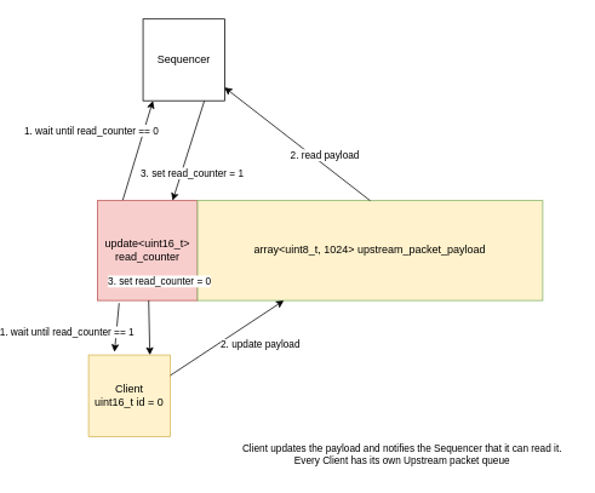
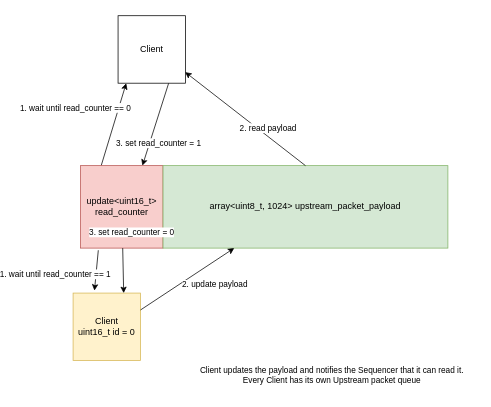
  <mxCell id="0" />
  <mxCell id="1" parent="0" />
  <mxCell id="2" style="edgeStyle=none;shape=connector;rounded=0;orthogonalLoop=1;jettySize=auto;html=1;entryX=0.75;entryY=0;entryDx=0;entryDy=0;labelBackgroundColor=default;strokeColor=default;fontFamily=Helvetica;fontSize=11;fontColor=default;endArrow=classic;exitX=0.75;exitY=1;exitDx=0;exitDy=0;" parent="1" source="4" target="8" edge="1"><mxGeometry relative="1" as="geometry" /></mxCell>
  <mxCell id="3" value="3. set read_counter = 1" style="edgeLabel;html=1;align=center;verticalAlign=middle;resizable=0;points=[];fontSize=11;fontFamily=Helvetica;fontColor=default;" parent="2" vertex="1" connectable="0"><mxGeometry x="0.645" y="1" relative="1" as="geometry"><mxPoint x="14" y="-11" as="offset" /></mxGeometry></mxCell>
- <mxCell id="4" value="Sequencer" style="whiteSpace=wrap;html=1;aspect=fixed;" parent="1" vertex="1"><mxGeometry x="80" y="20" width="90" height="90" as="geometry" /></mxCell>
+ <mxCell id="4" value="Client" style="whiteSpace=wrap;html=1;aspect=fixed;" parent="1" vertex="1"><mxGeometry x="80" y="20" width="90" height="90" as="geometry" /></mxCell>
  <mxCell id="5" value="Client&lt;br&gt;uint16_t id = 0" style="whiteSpace=wrap;html=1;aspect=fixed;fillColor=#fff2cc;strokeColor=#d6b656;" parent="1" vertex="1"><mxGeometry x="20" y="390" width="90" height="90" as="geometry" /></mxCell>
  <mxCell id="6" value="1. wait until read_counter == 0" style="rounded=0;orthogonalLoop=1;jettySize=auto;html=1;exitX=0.25;exitY=0;exitDx=0;exitDy=0;entryX=0.121;entryY=1.001;entryDx=0;entryDy=0;entryPerimeter=0;" parent="1" source="8" target="4" edge="1"><mxGeometry x="0.119" y="55" relative="1" as="geometry"><mxPoint as="offset" /></mxGeometry></mxCell>
  <mxCell id="7" value="" style="group" parent="1" vertex="1" connectable="0"><mxGeometry x="30" y="220" width="490" height="110" as="geometry" /></mxCell>
  <mxCell id="8" value="update&amp;lt;uint16_t&amp;gt;&lt;br style=&quot;border-color: var(--border-color);&quot;&gt;read_counter" style="whiteSpace=wrap;html=1;aspect=fixed;fillColor=#f8cecc;strokeColor=#b85450;" parent="7" vertex="1"><mxGeometry width="110" height="110" as="geometry" /></mxCell>
- <mxCell id="9" value="array&amp;lt;uint8_t, 1024&amp;gt; upstream_packet_payload" style="rounded=0;whiteSpace=wrap;html=1;fillColor=#fff2cc;strokeColor=#82b366;" parent="7" vertex="1"><mxGeometry x="110" width="380" height="110" as="geometry" /></mxCell>
+ <mxCell id="9" value="array&amp;lt;uint8_t, 1024&amp;gt; upstream_packet_payload" style="rounded=0;whiteSpace=wrap;html=1;fillColor=#d5e8d4;strokeColor=#82b366;" parent="7" vertex="1"><mxGeometry x="110" width="380" height="110" as="geometry" /></mxCell>
  <mxCell id="10" value="1. wait until read_counter == 1" style="edgeStyle=none;shape=connector;rounded=0;orthogonalLoop=1;jettySize=auto;html=1;exitX=0.215;exitY=1.026;exitDx=0;exitDy=0;entryX=0.317;entryY=-0.037;entryDx=0;entryDy=0;entryPerimeter=0;labelBackgroundColor=default;strokeColor=default;fontFamily=Helvetica;fontSize=11;fontColor=default;endArrow=classic;exitPerimeter=0;" parent="1" source="8" target="5" edge="1"><mxGeometry x="0.354" y="-54" relative="1" as="geometry"><mxPoint as="offset" /></mxGeometry></mxCell>
  <mxCell id="11" value="2. update payload" style="edgeStyle=none;shape=connector;rounded=0;orthogonalLoop=1;jettySize=auto;html=1;exitX=1;exitY=0.25;exitDx=0;exitDy=0;entryX=0.25;entryY=1;entryDx=0;entryDy=0;labelBackgroundColor=default;strokeColor=default;fontFamily=Helvetica;fontSize=11;fontColor=default;endArrow=classic;" parent="1" source="5" target="9" edge="1"><mxGeometry x="0.354" y="-27" relative="1" as="geometry"><mxPoint as="offset" /></mxGeometry></mxCell>
  <mxCell id="12" style="edgeStyle=none;shape=connector;rounded=0;orthogonalLoop=1;jettySize=auto;html=1;exitX=0.25;exitY=0;exitDx=0;exitDy=0;labelBackgroundColor=default;strokeColor=default;fontFamily=Helvetica;fontSize=11;fontColor=default;endArrow=classic;" parent="1" source="5" target="5" edge="1"><mxGeometry relative="1" as="geometry" /></mxCell>
  <mxCell id="13" style="edgeStyle=none;shape=connector;rounded=0;orthogonalLoop=1;jettySize=auto;html=1;labelBackgroundColor=default;strokeColor=default;fontFamily=Helvetica;fontSize=11;fontColor=default;endArrow=classic;entryX=0.75;entryY=0;entryDx=0;entryDy=0;" parent="1" source="8" target="5" edge="1"><mxGeometry relative="1" as="geometry" /></mxCell>
  <mxCell id="14" value="3. set read_counter = 0" style="edgeLabel;html=1;align=center;verticalAlign=middle;resizable=0;points=[];fontSize=11;fontFamily=Helvetica;fontColor=default;" parent="13" vertex="1" connectable="0"><mxGeometry x="0.597" y="-2" relative="1" as="geometry"><mxPoint x="12" y="-70" as="offset" /></mxGeometry></mxCell>
  <mxCell id="15" value="2. read payload" style="rounded=0;orthogonalLoop=1;jettySize=auto;html=1;exitX=0.5;exitY=0;exitDx=0;exitDy=0;entryX=0.995;entryY=0.836;entryDx=0;entryDy=0;entryPerimeter=0;" parent="1" source="9" target="4" edge="1"><mxGeometry x="-0.31" y="-9" relative="1" as="geometry"><mxPoint as="offset" /></mxGeometry></mxCell>
  <mxCell id="16" value="Client updates the payload and notifies the Sequencer that it can read it.&lt;br&gt;Every Client has its own Upstream packet queue" style="text;html=1;align=center;verticalAlign=middle;resizable=0;points=[];autosize=1;strokeColor=none;fillColor=none;fontSize=11;fontFamily=Helvetica;fontColor=default;" vertex="1" parent="1"><mxGeometry x="175" y="480" width="380" height="40" as="geometry" /></mxCell>
